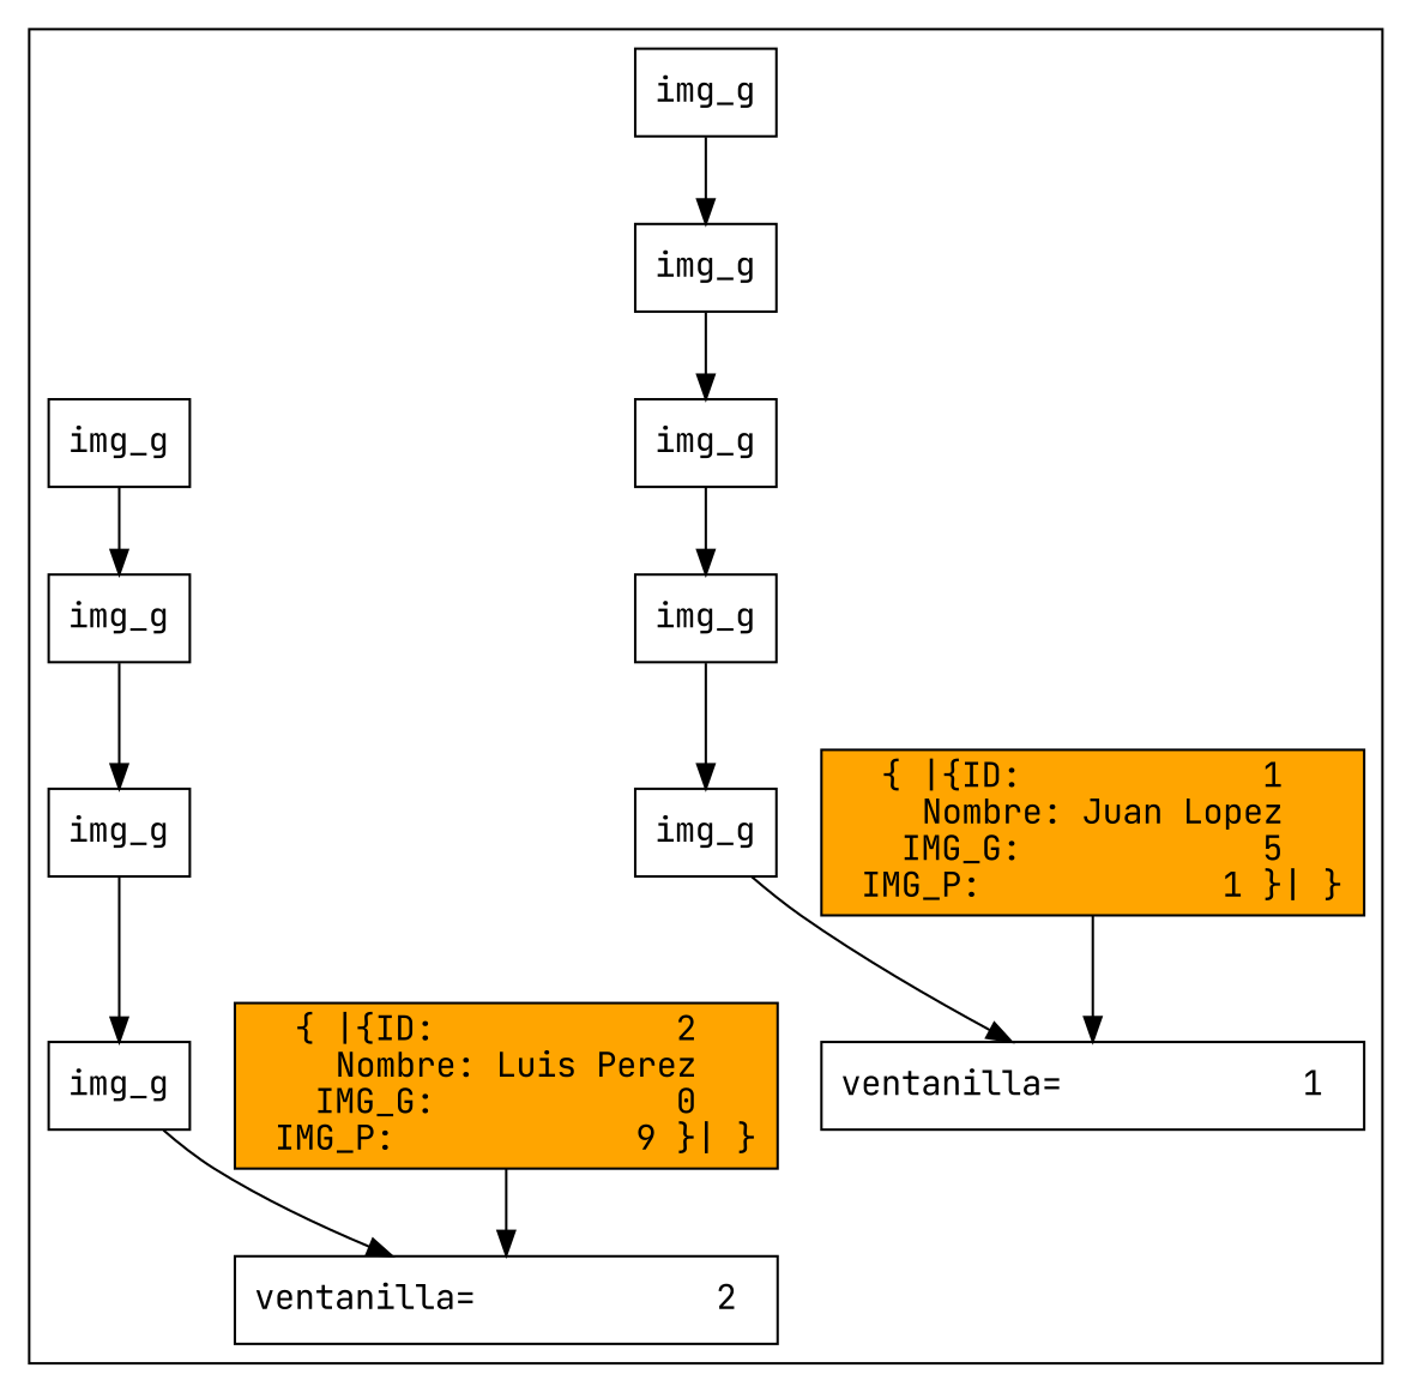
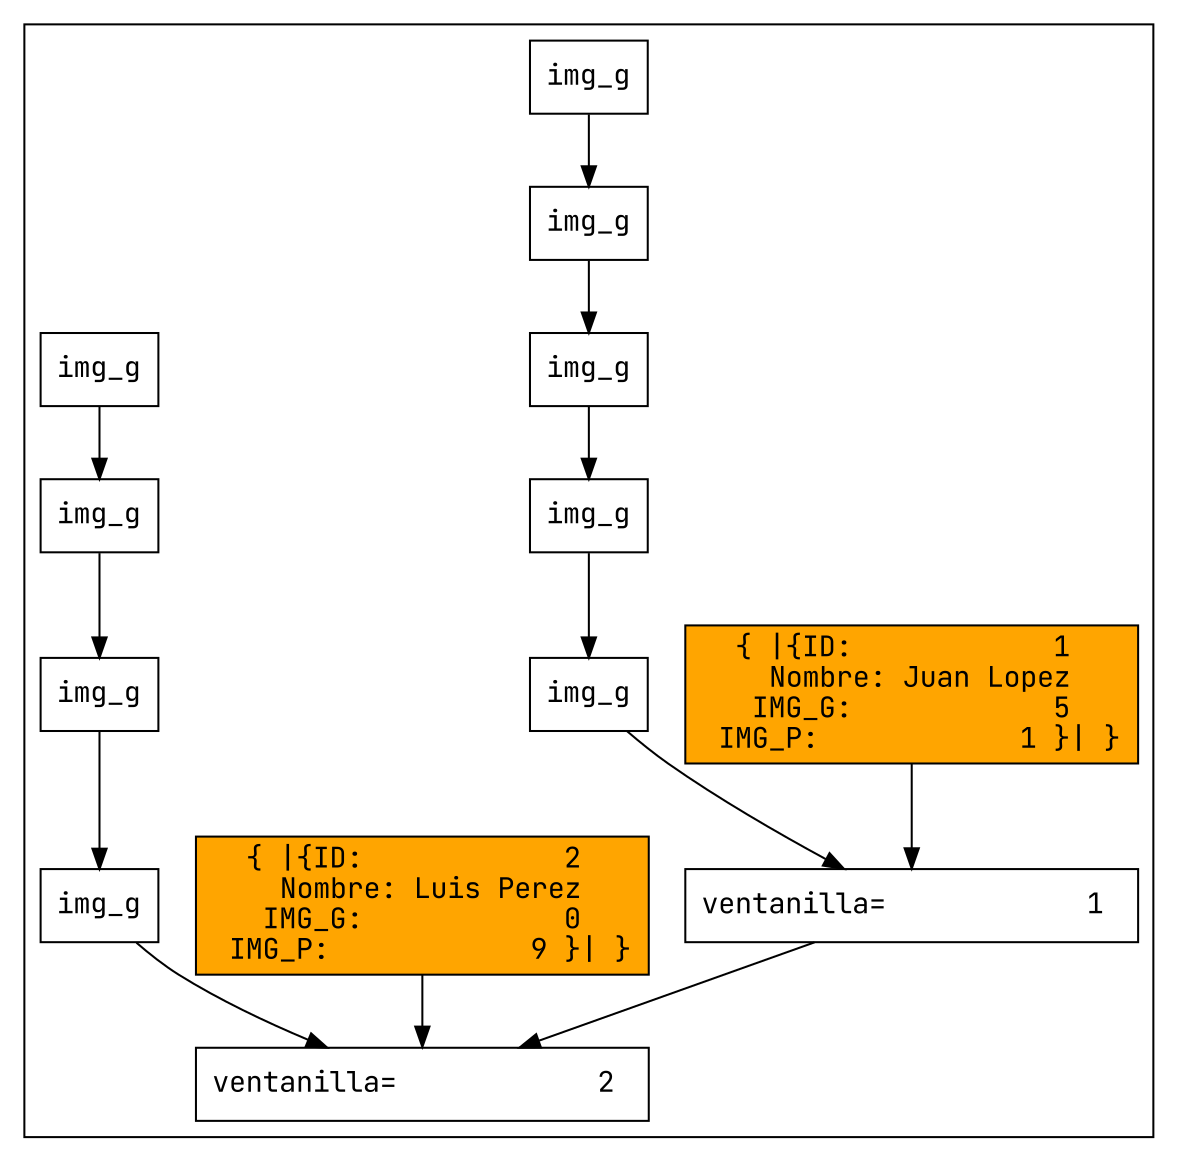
  digraph {
    rankdir=TB
    fontname="JetBrains Mono"
    node [shape=box fontname="JetBrains Mono"]
    edge [fontname="JetBrains Mono"]
    n1 [label="ventanilla=            1 "]
    n2 [label="ventanilla=            2 "]
    n3 [fillcolor=orange label="{ |{ID:            1 \n Nombre: Juan Lopez\n IMG_G:            5 \n IMG_P:            1 }| }" style=filled]
    n4 [label=img_g]
    n5 [label=img_g]
    n6 [label=img_g]
    n7 [label=img_g]
    n8 [label=img_g]
    n9 [fillcolor=orange label="{ |{ID:            2 \n Nombre: Luis Perez\n IMG_G:            0 \n IMG_P:            9 }| }" style=filled]
    n10 [label=img_g]
    n11 [label=img_g]
    n12 [label=img_g]
    n13 [label=img_g]
    subgraph cluster_1 {
      bgcolor=white
      n1
      n2
      n3
      n4
      n5
      n6
      n7
      n8
      n9
      n10
      n11
      n12
      n13
    }
+   n1 -> n2
    n3 -> n1
    n4 -> n5
    n5 -> n6
    n6 -> n7
    n7 -> n8
    n8 -> n1
    n9 -> n2
    n10 -> n11
    n11 -> n12
    n12 -> n13
    n13 -> n2
  }
